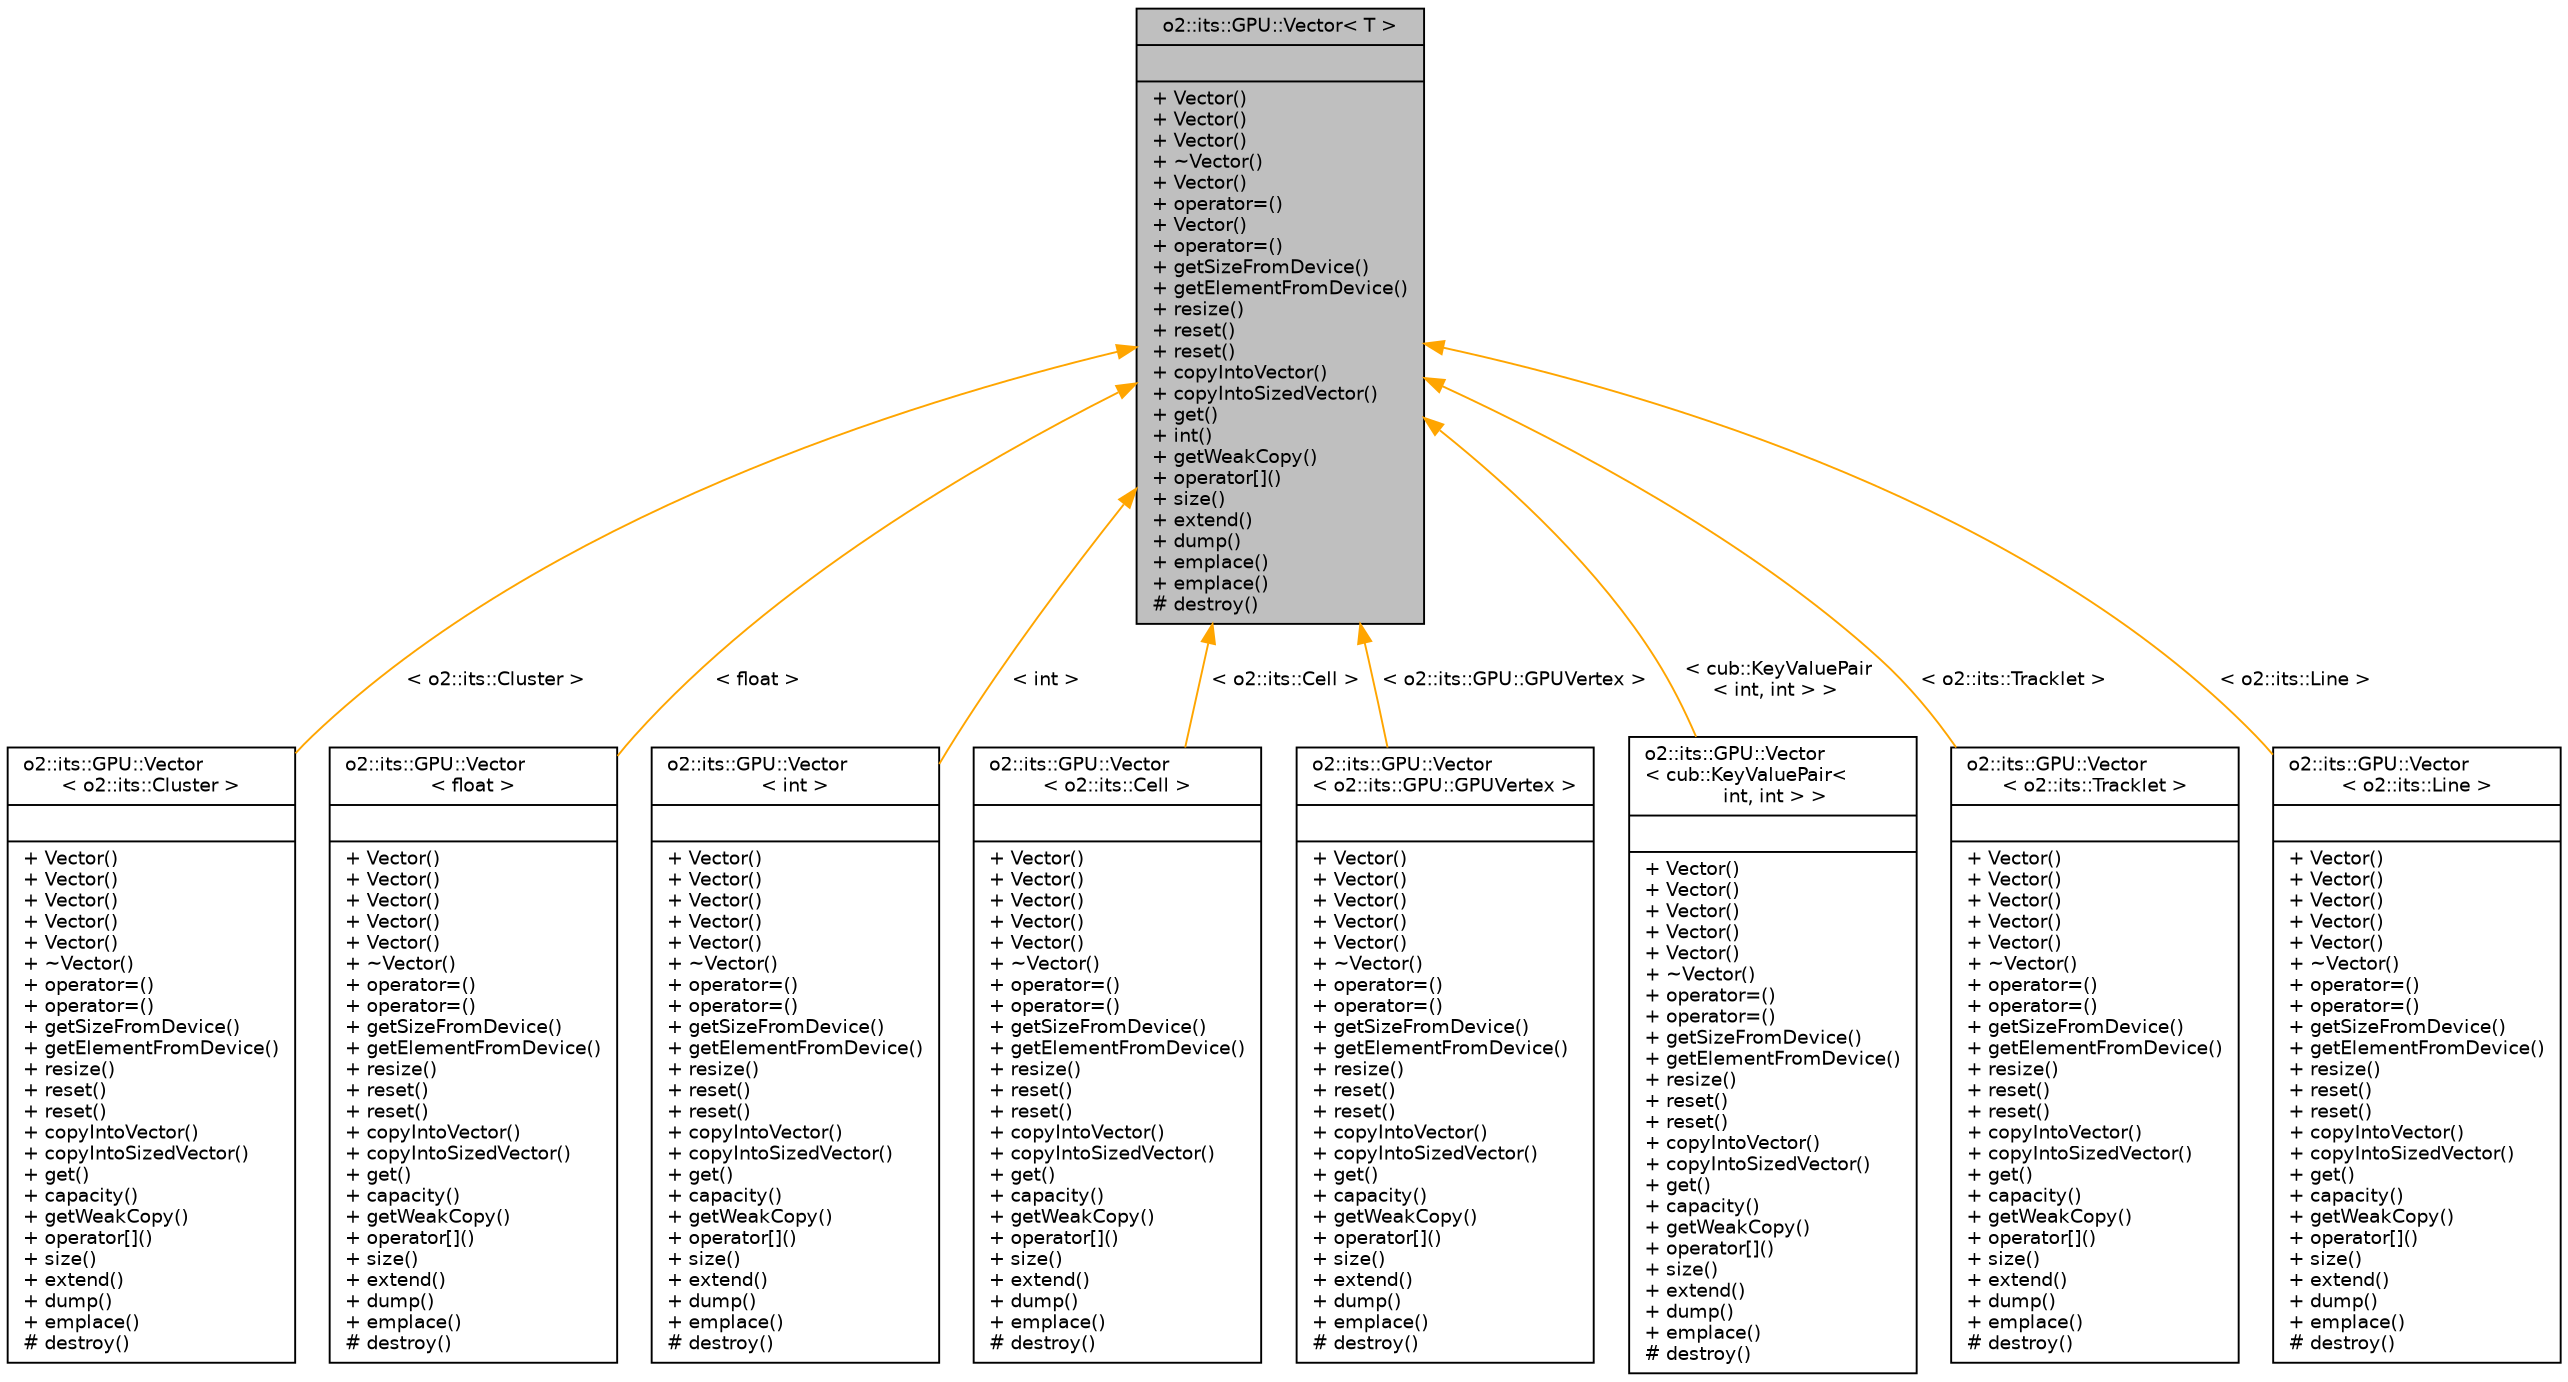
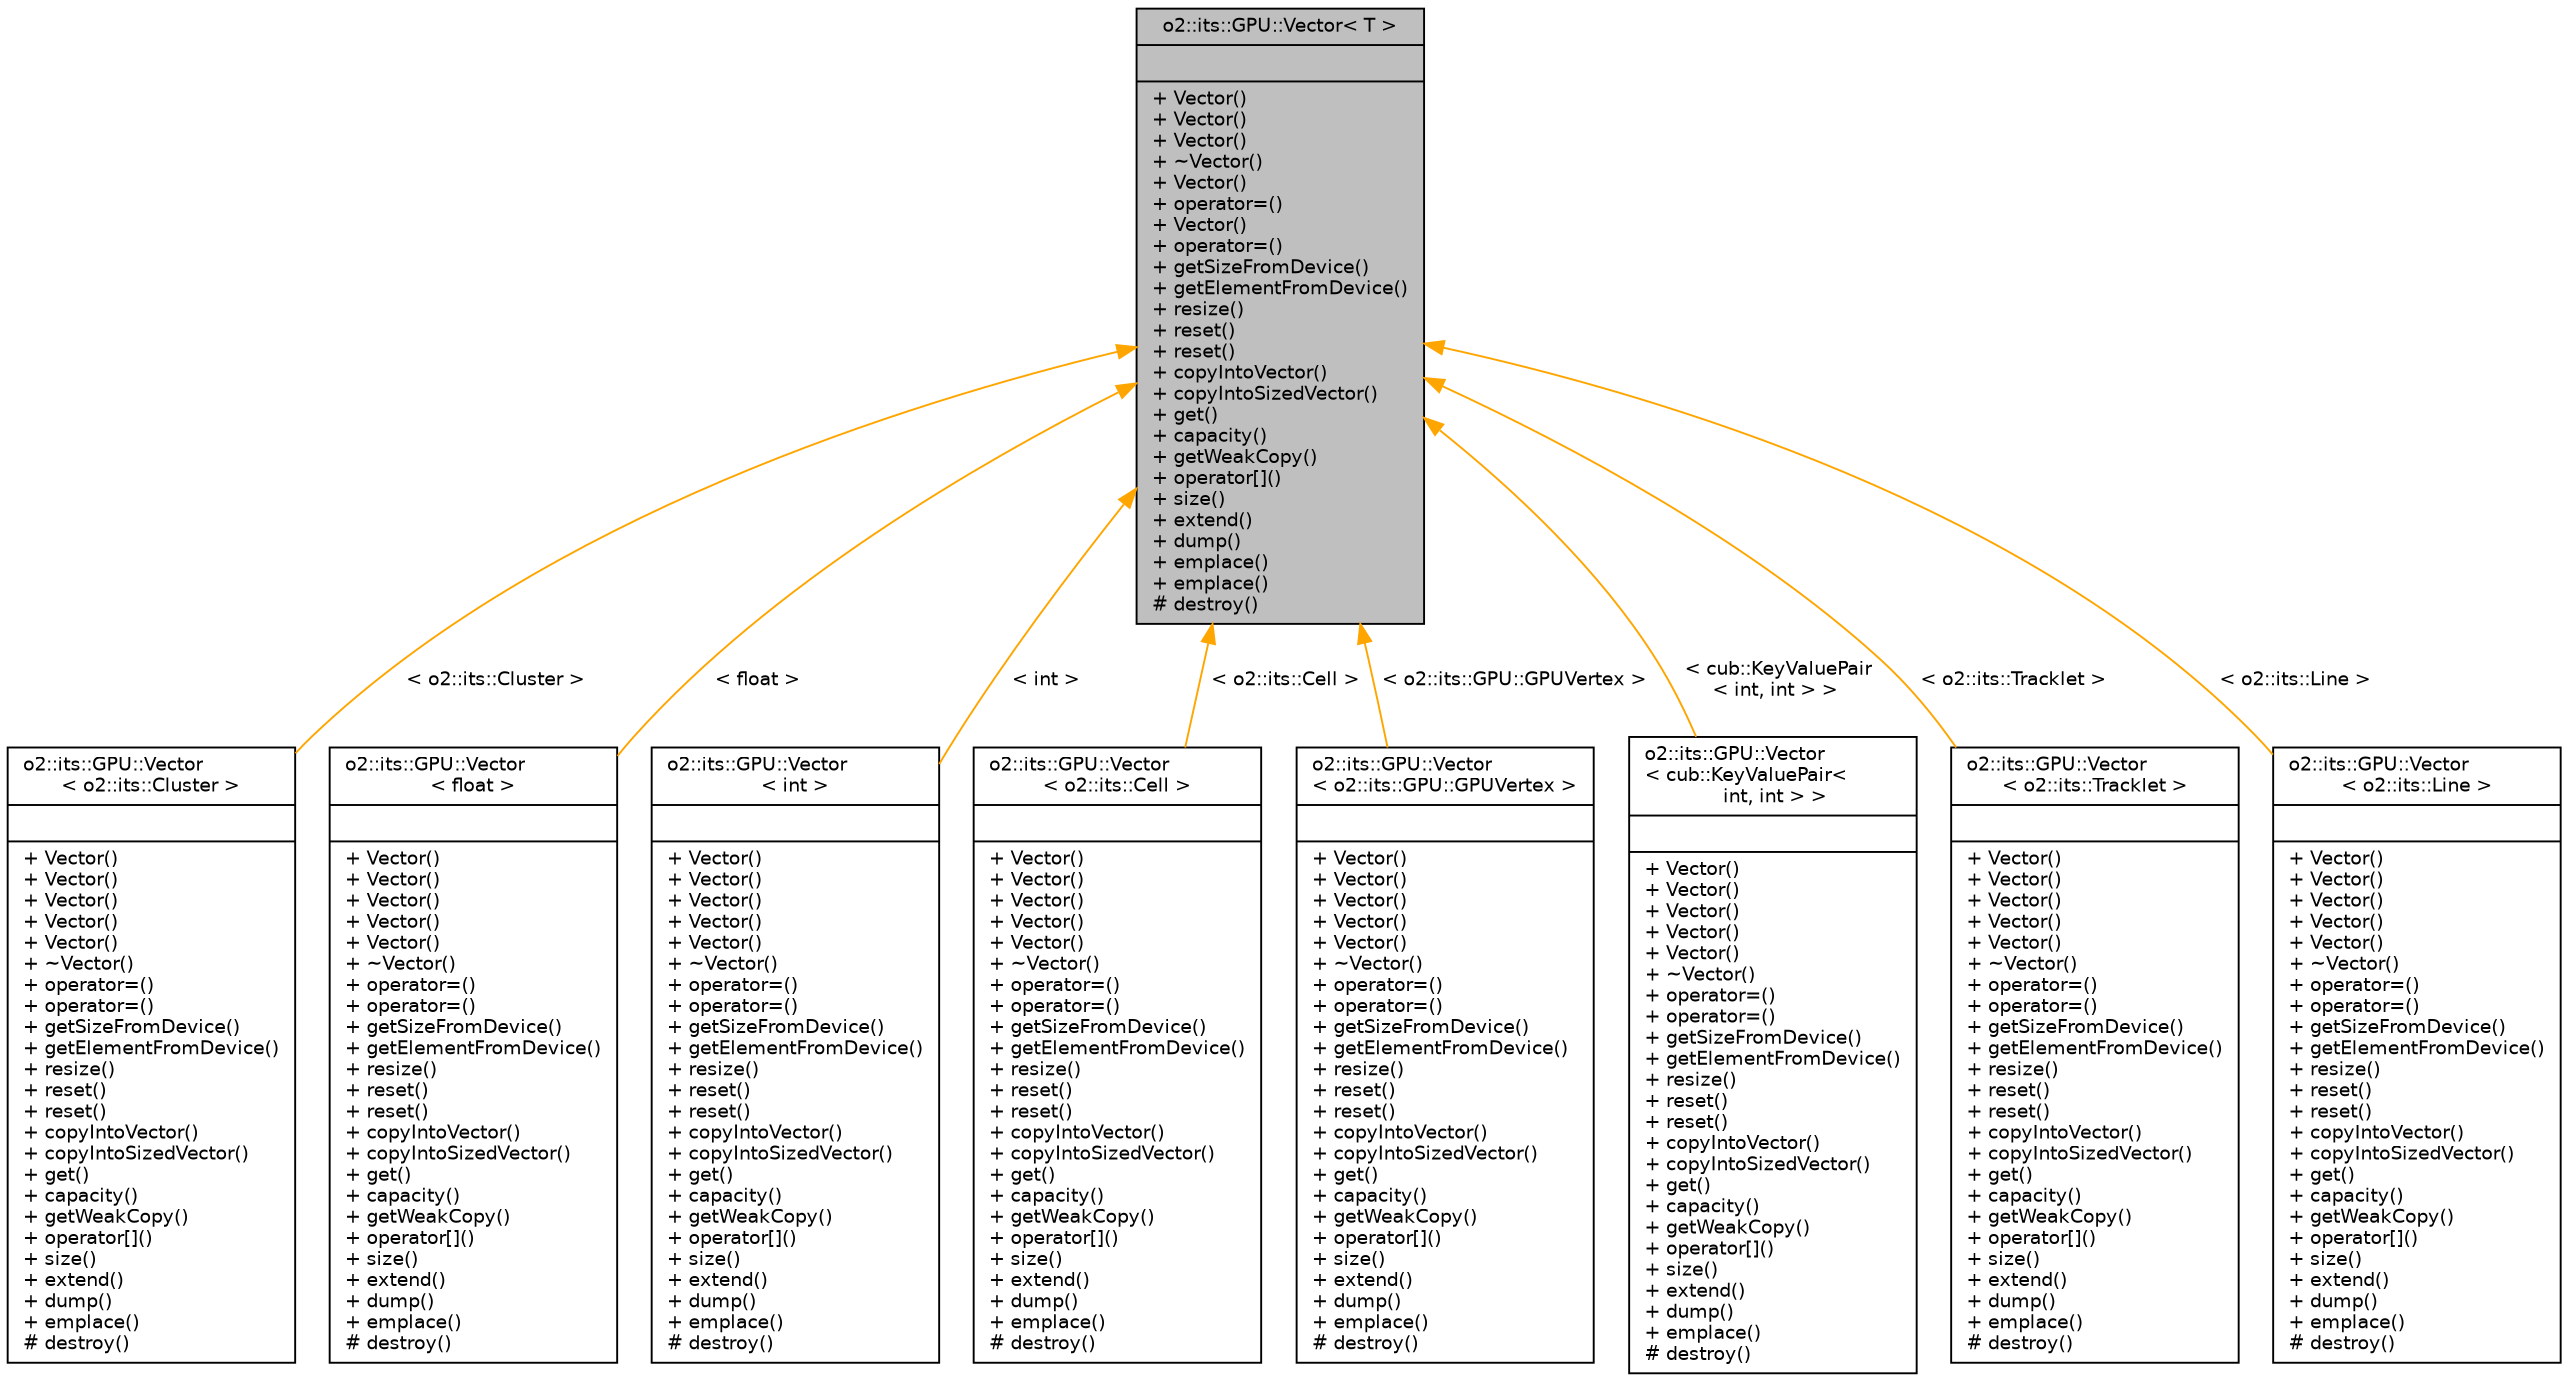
  digraph {
    node [color=black fontname=Helvetica fontsize=10 shape=record]
    edge [color=orange dir=back fontname=Helvetica fontsize=10 labelfontname=Helvetica labelfontsize=10 style=solid]
-   n1 [fillcolor=grey75 fontcolor=black height=0.2 label="{o2::its::GPU::Vector\< T \>\n||+ Vector()\l+ Vector()\l+ Vector()\l+ ~Vector()\l+ Vector()\l+ operator=()\l+ Vector()\l+ operator=()\l+ getSizeFromDevice()\l+ getElementFromDevice()\l+ resize()\l+ reset()\l+ reset()\l+ copyIntoVector()\l+ copyIntoSizedVector()\l+ get()\l+ int()\l+ getWeakCopy()\l+ operator[]()\l+ size()\l+ extend()\l+ dump()\l+ emplace()\l+ emplace()\l# destroy()\l}" style=filled width=0.4]
+   n1 [fillcolor=grey75 fontcolor=black height=0.2 label="{o2::its::GPU::Vector\< T \>\n||+ Vector()\l+ Vector()\l+ Vector()\l+ ~Vector()\l+ Vector()\l+ operator=()\l+ Vector()\l+ operator=()\l+ getSizeFromDevice()\l+ getElementFromDevice()\l+ resize()\l+ reset()\l+ reset()\l+ copyIntoVector()\l+ copyIntoSizedVector()\l+ get()\l+ capacity()\l+ getWeakCopy()\l+ operator[]()\l+ size()\l+ extend()\l+ dump()\l+ emplace()\l+ emplace()\l# destroy()\l}" style=filled width=0.4]
    n2 [height=0.2 label="{o2::its::GPU::Vector\l\< o2::its::Cluster \>\n||+ Vector()\l+ Vector()\l+ Vector()\l+ Vector()\l+ Vector()\l+ ~Vector()\l+ operator=()\l+ operator=()\l+ getSizeFromDevice()\l+ getElementFromDevice()\l+ resize()\l+ reset()\l+ reset()\l+ copyIntoVector()\l+ copyIntoSizedVector()\l+ get()\l+ capacity()\l+ getWeakCopy()\l+ operator[]()\l+ size()\l+ extend()\l+ dump()\l+ emplace()\l# destroy()\l}" width=0.4]
    n3 [height=0.2 label="{o2::its::GPU::Vector\l\< float \>\n||+ Vector()\l+ Vector()\l+ Vector()\l+ Vector()\l+ Vector()\l+ ~Vector()\l+ operator=()\l+ operator=()\l+ getSizeFromDevice()\l+ getElementFromDevice()\l+ resize()\l+ reset()\l+ reset()\l+ copyIntoVector()\l+ copyIntoSizedVector()\l+ get()\l+ capacity()\l+ getWeakCopy()\l+ operator[]()\l+ size()\l+ extend()\l+ dump()\l+ emplace()\l# destroy()\l}" width=0.4]
    n4 [height=0.2 label="{o2::its::GPU::Vector\l\< int \>\n||+ Vector()\l+ Vector()\l+ Vector()\l+ Vector()\l+ Vector()\l+ ~Vector()\l+ operator=()\l+ operator=()\l+ getSizeFromDevice()\l+ getElementFromDevice()\l+ resize()\l+ reset()\l+ reset()\l+ copyIntoVector()\l+ copyIntoSizedVector()\l+ get()\l+ capacity()\l+ getWeakCopy()\l+ operator[]()\l+ size()\l+ extend()\l+ dump()\l+ emplace()\l# destroy()\l}" width=0.4]
    n5 [height=0.2 label="{o2::its::GPU::Vector\l\< o2::its::Cell \>\n||+ Vector()\l+ Vector()\l+ Vector()\l+ Vector()\l+ Vector()\l+ ~Vector()\l+ operator=()\l+ operator=()\l+ getSizeFromDevice()\l+ getElementFromDevice()\l+ resize()\l+ reset()\l+ reset()\l+ copyIntoVector()\l+ copyIntoSizedVector()\l+ get()\l+ capacity()\l+ getWeakCopy()\l+ operator[]()\l+ size()\l+ extend()\l+ dump()\l+ emplace()\l# destroy()\l}" width=0.4]
    n6 [height=0.2 label="{o2::its::GPU::Vector\l\< o2::its::GPU::GPUVertex \>\n||+ Vector()\l+ Vector()\l+ Vector()\l+ Vector()\l+ Vector()\l+ ~Vector()\l+ operator=()\l+ operator=()\l+ getSizeFromDevice()\l+ getElementFromDevice()\l+ resize()\l+ reset()\l+ reset()\l+ copyIntoVector()\l+ copyIntoSizedVector()\l+ get()\l+ capacity()\l+ getWeakCopy()\l+ operator[]()\l+ size()\l+ extend()\l+ dump()\l+ emplace()\l# destroy()\l}" width=0.4]
    n7 [height=0.2 label="{o2::its::GPU::Vector\l\< cub::KeyValuePair\<\l int, int \> \>\n||+ Vector()\l+ Vector()\l+ Vector()\l+ Vector()\l+ Vector()\l+ ~Vector()\l+ operator=()\l+ operator=()\l+ getSizeFromDevice()\l+ getElementFromDevice()\l+ resize()\l+ reset()\l+ reset()\l+ copyIntoVector()\l+ copyIntoSizedVector()\l+ get()\l+ capacity()\l+ getWeakCopy()\l+ operator[]()\l+ size()\l+ extend()\l+ dump()\l+ emplace()\l# destroy()\l}" width=0.4]
    n8 [height=0.2 label="{o2::its::GPU::Vector\l\< o2::its::Tracklet \>\n||+ Vector()\l+ Vector()\l+ Vector()\l+ Vector()\l+ Vector()\l+ ~Vector()\l+ operator=()\l+ operator=()\l+ getSizeFromDevice()\l+ getElementFromDevice()\l+ resize()\l+ reset()\l+ reset()\l+ copyIntoVector()\l+ copyIntoSizedVector()\l+ get()\l+ capacity()\l+ getWeakCopy()\l+ operator[]()\l+ size()\l+ extend()\l+ dump()\l+ emplace()\l# destroy()\l}" width=0.4]
    n9 [height=0.2 label="{o2::its::GPU::Vector\l\< o2::its::Line \>\n||+ Vector()\l+ Vector()\l+ Vector()\l+ Vector()\l+ Vector()\l+ ~Vector()\l+ operator=()\l+ operator=()\l+ getSizeFromDevice()\l+ getElementFromDevice()\l+ resize()\l+ reset()\l+ reset()\l+ copyIntoVector()\l+ copyIntoSizedVector()\l+ get()\l+ capacity()\l+ getWeakCopy()\l+ operator[]()\l+ size()\l+ extend()\l+ dump()\l+ emplace()\l# destroy()\l}" width=0.4]
    n1 -> n2 [label=" \< o2::its::Cluster \>"]
    n1 -> n3 [label=" \< float \>"]
    n1 -> n4 [label=" \< int \>"]
    n1 -> n5 [label=" \< o2::its::Cell \>"]
    n1 -> n6 [label=" \< o2::its::GPU::GPUVertex \>"]
    n1 -> n7 [label=" \< cub::KeyValuePair\l\< int, int \> \>"]
    n1 -> n8 [label=" \< o2::its::Tracklet \>"]
    n1 -> n9 [label=" \< o2::its::Line \>"]
  }
